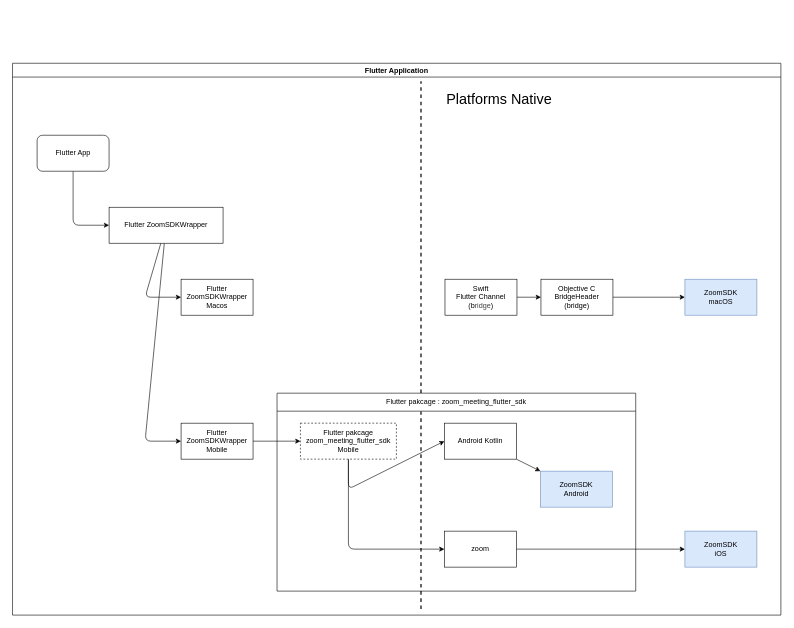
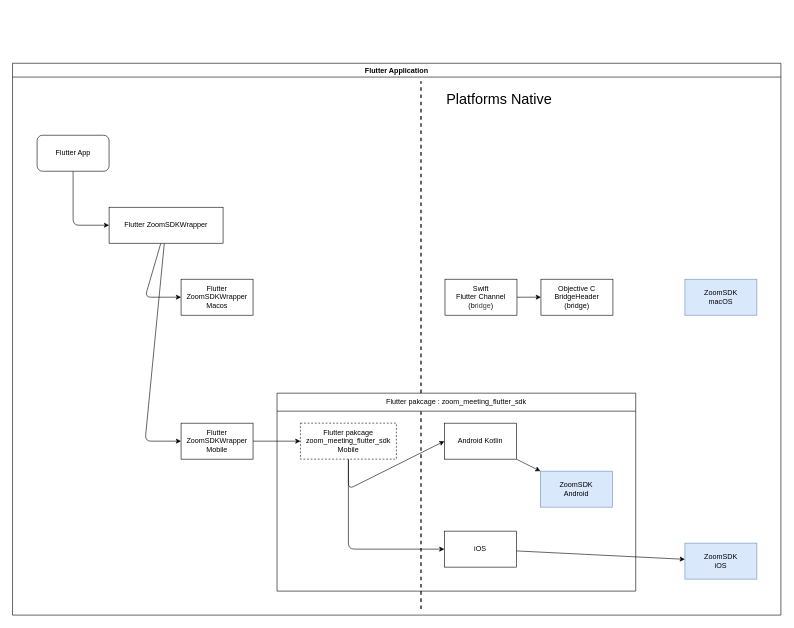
  <mxCell id="0" />
  <mxCell id="1" parent="0" />
  <mxCell id="2" value="&lt;br&gt;&lt;div&gt;&lt;br&gt;&lt;/div&gt;" style="text;html=1;align=center;verticalAlign=middle;resizable=0;points=[];autosize=1;strokeColor=none;fillColor=none;fontSize=24;" parent="1" vertex="1"><mxGeometry x="1081" y="20" width="20" height="70" as="geometry" /></mxCell>
  <mxCell id="3" value="Flutter Application" style="swimlane;whiteSpace=wrap;html=1;" vertex="1" parent="1"><mxGeometry x="20" y="105" width="1281" height="920" as="geometry" /></mxCell>
  <mxCell id="4" value="" style="endArrow=none;dashed=1;html=1;strokeWidth=2;" edge="1" parent="3"><mxGeometry width="50" height="50" relative="1" as="geometry"><mxPoint x="681" y="910" as="sourcePoint" /><mxPoint x="681" y="30" as="targetPoint" /></mxGeometry></mxCell>
  <mxCell id="5" style="edgeStyle=none;html=1;entryX=0;entryY=0.5;entryDx=0;entryDy=0;" parent="3" source="27" target="8" edge="1"><mxGeometry relative="1" as="geometry"><Array as="points"><mxPoint x="101" y="270" /></Array></mxGeometry></mxCell>
  <mxCell id="6" style="edgeStyle=none;html=1;entryX=0;entryY=0.5;entryDx=0;entryDy=0;" parent="3" source="8" target="9" edge="1"><mxGeometry relative="1" as="geometry"><Array as="points"><mxPoint x="221" y="390" /></Array></mxGeometry></mxCell>
  <mxCell id="7" style="edgeStyle=none;html=1;entryX=0;entryY=0.5;entryDx=0;entryDy=0;" parent="3" source="8" target="11" edge="1"><mxGeometry relative="1" as="geometry"><Array as="points"><mxPoint x="221" y="630" /></Array></mxGeometry></mxCell>
  <mxCell id="8" value="Flutter ZoomSDKWrapper" style="rounded=0;whiteSpace=wrap;html=1;" parent="3" vertex="1"><mxGeometry x="161" y="240" width="190" height="60" as="geometry" /></mxCell>
  <mxCell id="9" value="Flutter ZoomSDKWrapper&lt;br&gt;Macos" style="rounded=0;whiteSpace=wrap;html=1;" parent="3" vertex="1"><mxGeometry x="281" y="360" width="120" height="60" as="geometry" /></mxCell>
  <mxCell id="10" style="edgeStyle=none;html=1;entryX=0;entryY=0.5;entryDx=0;entryDy=0;" parent="3" source="11" target="26" edge="1"><mxGeometry relative="1" as="geometry" /></mxCell>
  <mxCell id="11" value="Flutter ZoomSDKWrapper&lt;br&gt;Mobile" style="rounded=0;whiteSpace=wrap;html=1;" parent="3" vertex="1"><mxGeometry x="281" y="600" width="120" height="60" as="geometry" /></mxCell>
  <mxCell id="12" value="" style="edgeStyle=none;html=1;" parent="3" source="13" target="15" edge="1"><mxGeometry relative="1" as="geometry" /></mxCell>
  <mxCell id="13" value="Swift&lt;span style=&quot;color: rgb(63, 63, 63);&quot;&gt;&lt;br&gt;&lt;/span&gt;Flutter Channel &lt;br&gt;(b&lt;span style=&quot;color: rgb(63, 63, 63);&quot;&gt;ridge&lt;/span&gt;)" style="rounded=0;whiteSpace=wrap;html=1;" parent="3" vertex="1"><mxGeometry x="721" y="360" width="120" height="60" as="geometry" /></mxCell>
- <mxCell id="14" value="" style="edgeStyle=none;html=1;" parent="3" source="15" target="16" edge="1"><mxGeometry relative="1" as="geometry" /></mxCell>
  <mxCell id="15" value="&lt;div&gt;&lt;span style=&quot;background-color: transparent;&quot;&gt;Objective C&lt;br&gt;BridgeHeader&lt;br&gt;(bridge)&lt;/span&gt;&lt;/div&gt;" style="rounded=0;whiteSpace=wrap;html=1;" parent="3" vertex="1"><mxGeometry x="881" y="360" width="120" height="60" as="geometry" /></mxCell>
  <mxCell id="16" value="&lt;div&gt;ZoomSDK&lt;br&gt;macOS&lt;/div&gt;" style="rounded=0;whiteSpace=wrap;html=1;fillColor=#dae8fc;strokeColor=#6c8ebf;" parent="3" vertex="1"><mxGeometry x="1121" y="360" width="120" height="60" as="geometry" /></mxCell>
  <mxCell id="17" value="" style="edgeStyle=none;html=1;" parent="3" source="25" target="18" edge="1"><mxGeometry relative="1" as="geometry" /></mxCell>
- <mxCell id="18" value="ZoomSDK&lt;br&gt;iOS" style="rounded=0;whiteSpace=wrap;html=1;fillColor=#dae8fc;strokeColor=#6c8ebf;" parent="3" vertex="1"><mxGeometry x="1121" y="780" width="120" height="60" as="geometry" /></mxCell>
+ <mxCell id="18" value="ZoomSDK&lt;br&gt;iOS" style="rounded=0;whiteSpace=wrap;html=1;fillColor=#dae8fc;strokeColor=#6c8ebf;" parent="3" vertex="1"><mxGeometry x="1121" y="800" width="120" height="60" as="geometry" /></mxCell>
  <mxCell id="19" value="&lt;span style=&quot;color: rgb(0, 0, 0); font-weight: 400;&quot;&gt;&lt;span style=&quot;color: rgb(0, 0, 0);&quot;&gt;Flutter pakcage :&amp;nbsp;&lt;/span&gt;zoom_meeting_flutter_sdk&lt;/span&gt;" style="swimlane;whiteSpace=wrap;html=1;startSize=30;" parent="3" vertex="1"><mxGeometry x="441" y="550" width="598" height="330" as="geometry" /></mxCell>
  <mxCell id="20" style="edgeStyle=none;html=1;entryX=0;entryY=0.5;entryDx=0;entryDy=0;" parent="19" source="26" target="23" edge="1"><mxGeometry relative="1" as="geometry"><Array as="points"><mxPoint x="119" y="160" /></Array></mxGeometry></mxCell>
  <mxCell id="21" style="edgeStyle=none;html=1;entryX=0;entryY=0.5;entryDx=0;entryDy=0;" parent="19" source="26" target="25" edge="1"><mxGeometry relative="1" as="geometry"><Array as="points"><mxPoint x="119" y="260" /></Array></mxGeometry></mxCell>
  <mxCell id="22" value="" style="edgeStyle=none;html=1;" parent="19" source="23" target="24" edge="1"><mxGeometry relative="1" as="geometry" /></mxCell>
  <mxCell id="23" value="Android Kotlin" style="rounded=0;whiteSpace=wrap;html=1;" parent="19" vertex="1"><mxGeometry x="279" y="50" width="120" height="60" as="geometry" /></mxCell>
  <mxCell id="24" value="&lt;div&gt;ZoomSDK&lt;br&gt;Android&lt;/div&gt;" style="rounded=0;whiteSpace=wrap;html=1;fillColor=#dae8fc;strokeColor=#6c8ebf;" parent="19" vertex="1"><mxGeometry x="439" y="130" width="120" height="60" as="geometry" /></mxCell>
- <mxCell id="25" value="zoom" style="rounded=0;whiteSpace=wrap;html=1;" parent="19" vertex="1"><mxGeometry x="279" y="230" width="120" height="60" as="geometry" /></mxCell>
+ <mxCell id="25" value="iOS" style="rounded=0;whiteSpace=wrap;html=1;" parent="19" vertex="1"><mxGeometry x="279" y="230" width="120" height="60" as="geometry" /></mxCell>
  <mxCell id="26" value="Flutter pakcage&lt;br&gt;zoom_meeting_flutter_sdk&lt;br&gt;Mobile" style="rounded=0;whiteSpace=wrap;html=1;dashed=1;" parent="19" vertex="1"><mxGeometry x="39" y="50" width="160" height="60" as="geometry" /></mxCell>
  <mxCell id="27" value="Flutter App" style="whiteSpace=wrap;html=1;rounded=1;" parent="3" vertex="1"><mxGeometry x="41" y="120" width="120" height="60" as="geometry" /></mxCell>
  <mxCell id="28" value="Platforms Native" style="text;html=1;align=center;verticalAlign=middle;resizable=0;points=[];autosize=1;strokeColor=none;fillColor=none;fontSize=24;" parent="3" vertex="1"><mxGeometry x="711" y="40" width="200" height="40" as="geometry" /></mxCell>
